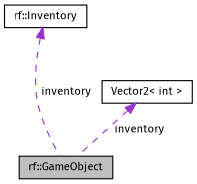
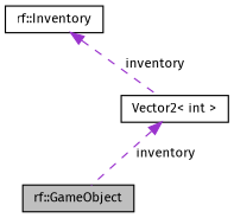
  digraph {
    fontname="Fira Sans"
    node [color=black fillcolor=white fontname="Fira Sans" fontsize=10 shape=record style=filled]
    edge [color=darkorchid3 dir=back fontname="Fira Sans" fontsize=10 labelfontname=Helvetica labelfontsize=10 style=dashed]
    n1 [fillcolor=grey75 fontcolor=black height=0.2 label="rf::GameObject" width=0.4]
    n2 [height=0.2 label="Vector2\< int \>" width=0.4]
    n3 [height=0.2 label="rf::Inventory" width=0.4]
    n2 -> n1 [label=" inventory"]
-   n3 -> n1 [label=" inventory"]
+   n3 -> n2 [label=" inventory"]
  }
